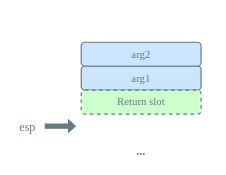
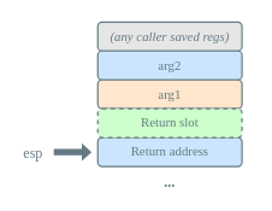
  <mxCell id="0" />
  <mxCell id="1" parent="0" />
  <mxCell id="2" value="" style="rounded=0;whiteSpace=wrap;html=1;strokeColor=none;strokeWidth=2;fillColor=none;" parent="1" vertex="1"><mxGeometry x="25" y="20" width="330" height="250" as="geometry" /></mxCell>
+ <mxCell id="3" value="&lt;i&gt;(any caller saved regs)&lt;/i&gt;" style="rounded=1;whiteSpace=wrap;html=1;fillColor=#E6E6E6;strokeColor=#657B83;strokeWidth=2;fontFamily=Ubuntu;fontSize=18;fontColor=#657B83;" parent="1" vertex="1"><mxGeometry x="135" y="30" width="200" height="40" as="geometry" /></mxCell>
  <mxCell id="4" value="arg2" style="rounded=1;whiteSpace=wrap;html=1;fillColor=#cce5ff;strokeColor=#657B83;strokeWidth=2;fontFamily=Ubuntu;fontSize=18;fontColor=#657B83;" parent="1" vertex="1"><mxGeometry x="135" y="70" width="200" height="40" as="geometry" /></mxCell>
+ <mxCell id="5" value="&lt;span&gt;Return address&lt;/span&gt;" style="rounded=1;whiteSpace=wrap;html=1;fillColor=#CCE5FF;strokeColor=#657B83;strokeWidth=2;fontFamily=Ubuntu;fontSize=18;fontColor=#657B83;" parent="1" vertex="1"><mxGeometry x="135" y="190" width="200" height="40" as="geometry" /></mxCell>
  <mxCell id="6" value="&lt;font face=&quot;Ubuntu&quot; size=&quot;1&quot; color=&quot;#657b83&quot;&gt;&lt;b style=&quot;font-size: 20px&quot;&gt;...&lt;/b&gt;&lt;/font&gt;" style="rounded=1;whiteSpace=wrap;html=1;fillColor=none;strokeColor=none;strokeWidth=2;" parent="1" vertex="1"><mxGeometry x="135" y="230" width="200" height="40" as="geometry" /></mxCell>
  <mxCell id="7" value="" style="html=1;shadow=0;dashed=0;align=center;verticalAlign=middle;shape=mxgraph.arrows2.arrow;dy=0.65;dx=11.13;notch=0;strokeColor=#657B83;fillColor=#657B83;strokeWidth=2;" parent="1" vertex="1"><mxGeometry x="75" y="200" width="50" height="20" as="geometry" /></mxCell>
  <mxCell id="8" value="&lt;font color=&quot;#657b83&quot; face=&quot;Ubuntu&quot;&gt;&lt;span style=&quot;font-size: 20px&quot;&gt;esp&lt;/span&gt;&lt;/font&gt;" style="text;html=1;align=center;verticalAlign=middle;resizable=0;points=[];autosize=1;" parent="1" vertex="1"><mxGeometry x="20" y="200" width="50" height="20" as="geometry" /></mxCell>
- <mxCell id="9" value="arg1" style="rounded=1;whiteSpace=wrap;html=1;fillColor=#cce5ff;strokeColor=#657B83;strokeWidth=2;fontFamily=Ubuntu;fontSize=18;fontColor=#657B83;" parent="1" vertex="1"><mxGeometry x="135" y="110" width="200" height="40" as="geometry" /></mxCell>
+ <mxCell id="9" value="arg1" style="rounded=1;whiteSpace=wrap;html=1;fillColor=#FFE6CC;strokeColor=#657B83;strokeWidth=2;fontFamily=Ubuntu;fontSize=18;fontColor=#657B83;" parent="1" vertex="1"><mxGeometry x="135" y="110" width="200" height="40" as="geometry" /></mxCell>
  <mxCell id="10" value="Return slot" style="rounded=1;whiteSpace=wrap;html=1;fillColor=#CCFFCC;strokeColor=#657B83;strokeWidth=2;fontFamily=Ubuntu;fontSize=18;fontColor=#657B83;dashed=1;" parent="1" vertex="1"><mxGeometry x="135" y="150" width="200" height="40" as="geometry" /></mxCell>
